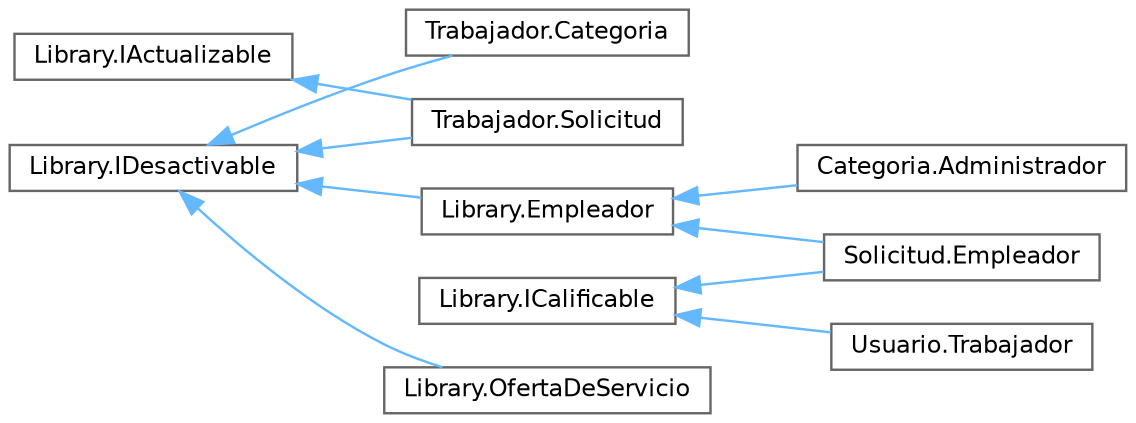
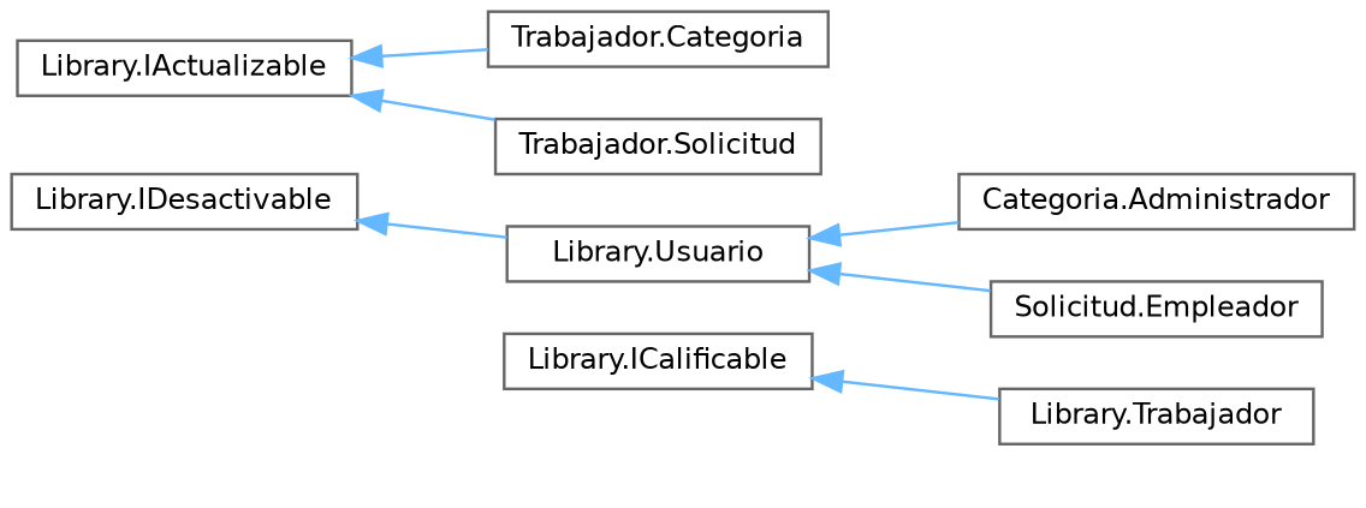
  digraph {
    rankdir=LR
    node [color=grey40 fillcolor=white fontname=Helvetica fontsize=10 shape=box style=filled]
    edge [color=steelblue1 dir=back fontname=Helvetica fontsize=10 labelfontname=Helvetica labelfontsize=10 style=solid]
    n1 [height=0.2 label="Library.IActualizable" width=0.4]
    n2 [height=0.2 label="Trabajador.Solicitud" width=0.4]
    n3 [height=0.2 label="Library.ICalificable" width=0.4]
    n4 [height=0.2 label="Solicitud.Empleador" width=0.4]
-   n5 [height=0.2 label="Usuario.Trabajador" width=0.4]
+   n5 [height=0.2 label="Library.Trabajador" width=0.4]
    n6 [height=0.2 label="Library.IDesactivable" width=0.4]
    n7 [height=0.2 label="Trabajador.Categoria" width=0.4]
-   n8 [height=0.2 label="Library.OfertaDeServicio" width=0.4]
-   n9 [height=0.2 label="Library.Empleador" width=0.4]
+   n9 [height=0.2 label="Library.Usuario" width=0.4]
    n10 [height=0.2 label="Categoria.Administrador" width=0.4]
    n1 -> n2
-   n3 -> n4
    n3 -> n5
-   n6 -> n2
-   n6 -> n7
-   n6 -> n8
+   n1 -> n7
    n6 -> n9
    n9 -> n4
    n9 -> n10
  }
